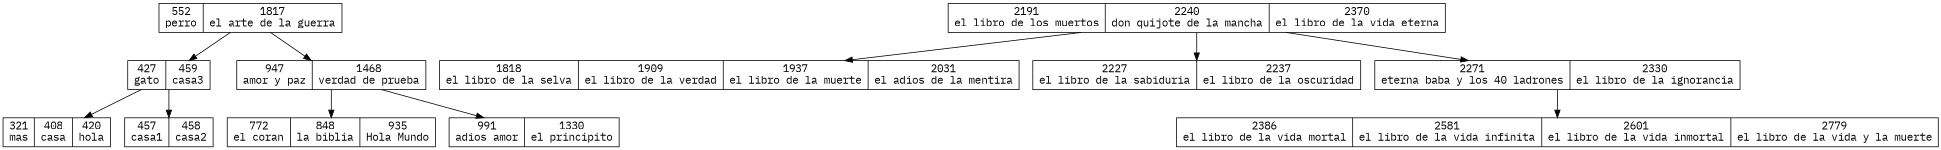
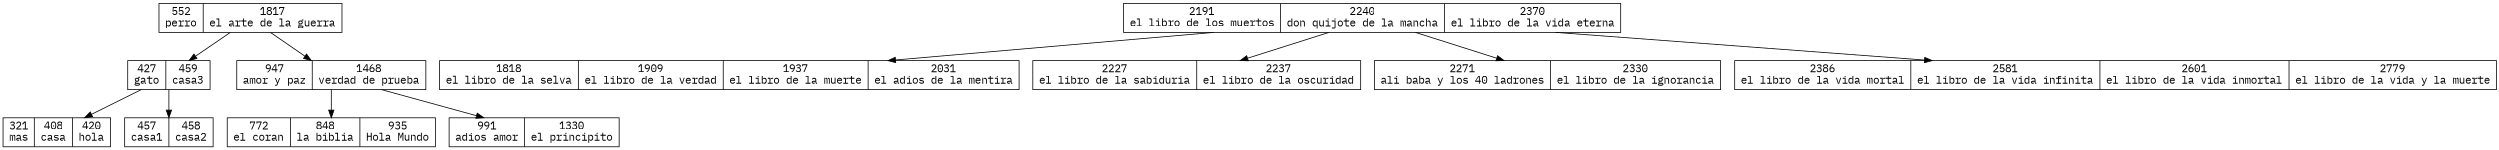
  digraph {
    fontname="IBM Plex Mono"
    node [fontname="IBM Plex Mono" shape=record]
    edge [fontname="IBM Plex Mono"]
    n1 [label="552\nperro|1817\nel arte de la guerra"]
    n2 [label="427\ngato|459\ncasa3"]
    n3 [label="947\namor y paz|1468\nverdad de prueba"]
    n4 [label="321\nmas|408\ncasa|420\nhola"]
    n5 [label="457\ncasa1|458\ncasa2"]
    n6 [label="772\nel coran|848\nla biblia|935\nHola Mundo"]
    n7 [label="991\nadios amor|1330\nel principito"]
    n8 [label="2191\nel libro de los muertos|2240\ndon quijote de la mancha|2370\nel libro de la vida eterna"]
    n9 [label="1818\nel libro de la selva|1909\nel libro de la verdad|1937\nel libro de la muerte|2031\nel adios de la mentira"]
    n10 [label="2227\nel libro de la sabiduria|2237\nel libro de la oscuridad"]
-   n11 [label="2271\neterna baba y los 40 ladrones|2330\nel libro de la ignorancia"]
+   n11 [label="2271\nali baba y los 40 ladrones|2330\nel libro de la ignorancia"]
    n12 [label="2386\nel libro de la vida mortal|2581\nel libro de la vida infinita|2601\nel libro de la vida inmortal|2779\nel libro de la vida y la muerte"]
    n1 -> n2
    n1 -> n3
    n2 -> n4
    n2 -> n5
    n3 -> n6
    n3 -> n7
    n8 -> n9
    n8 -> n10
    n8 -> n11
-   n11 -> n12
+   n8 -> n12
  }
